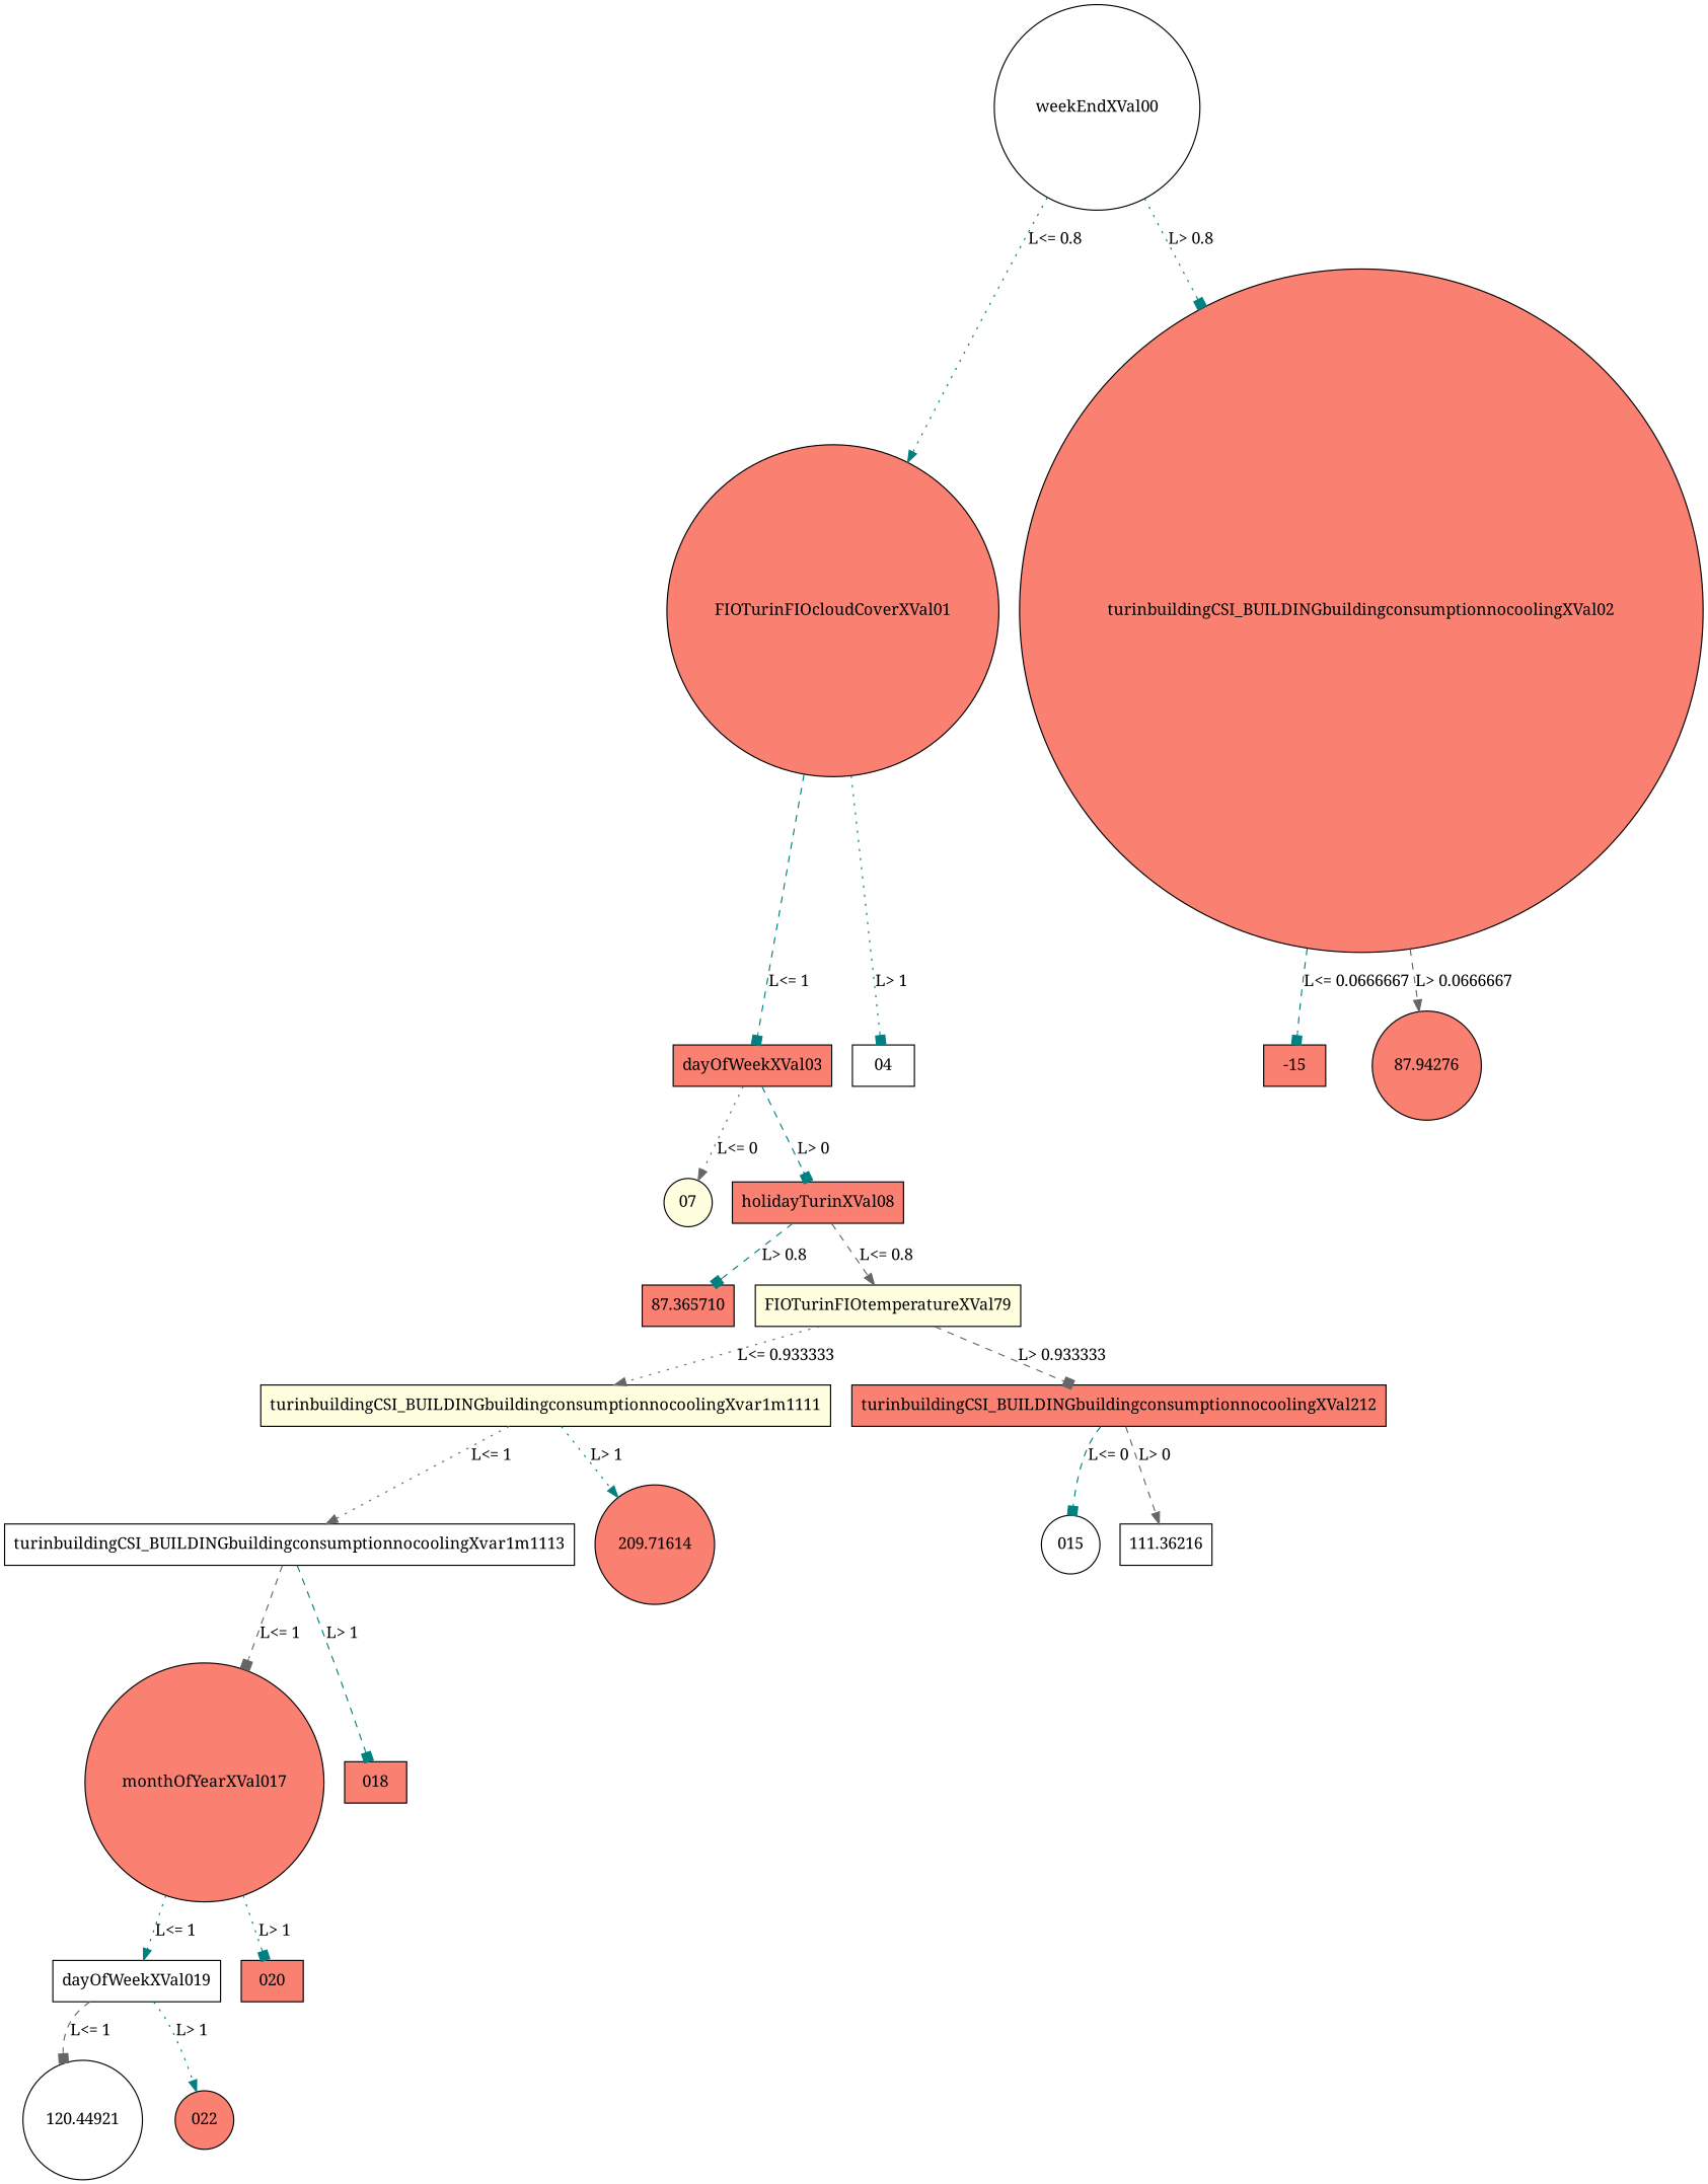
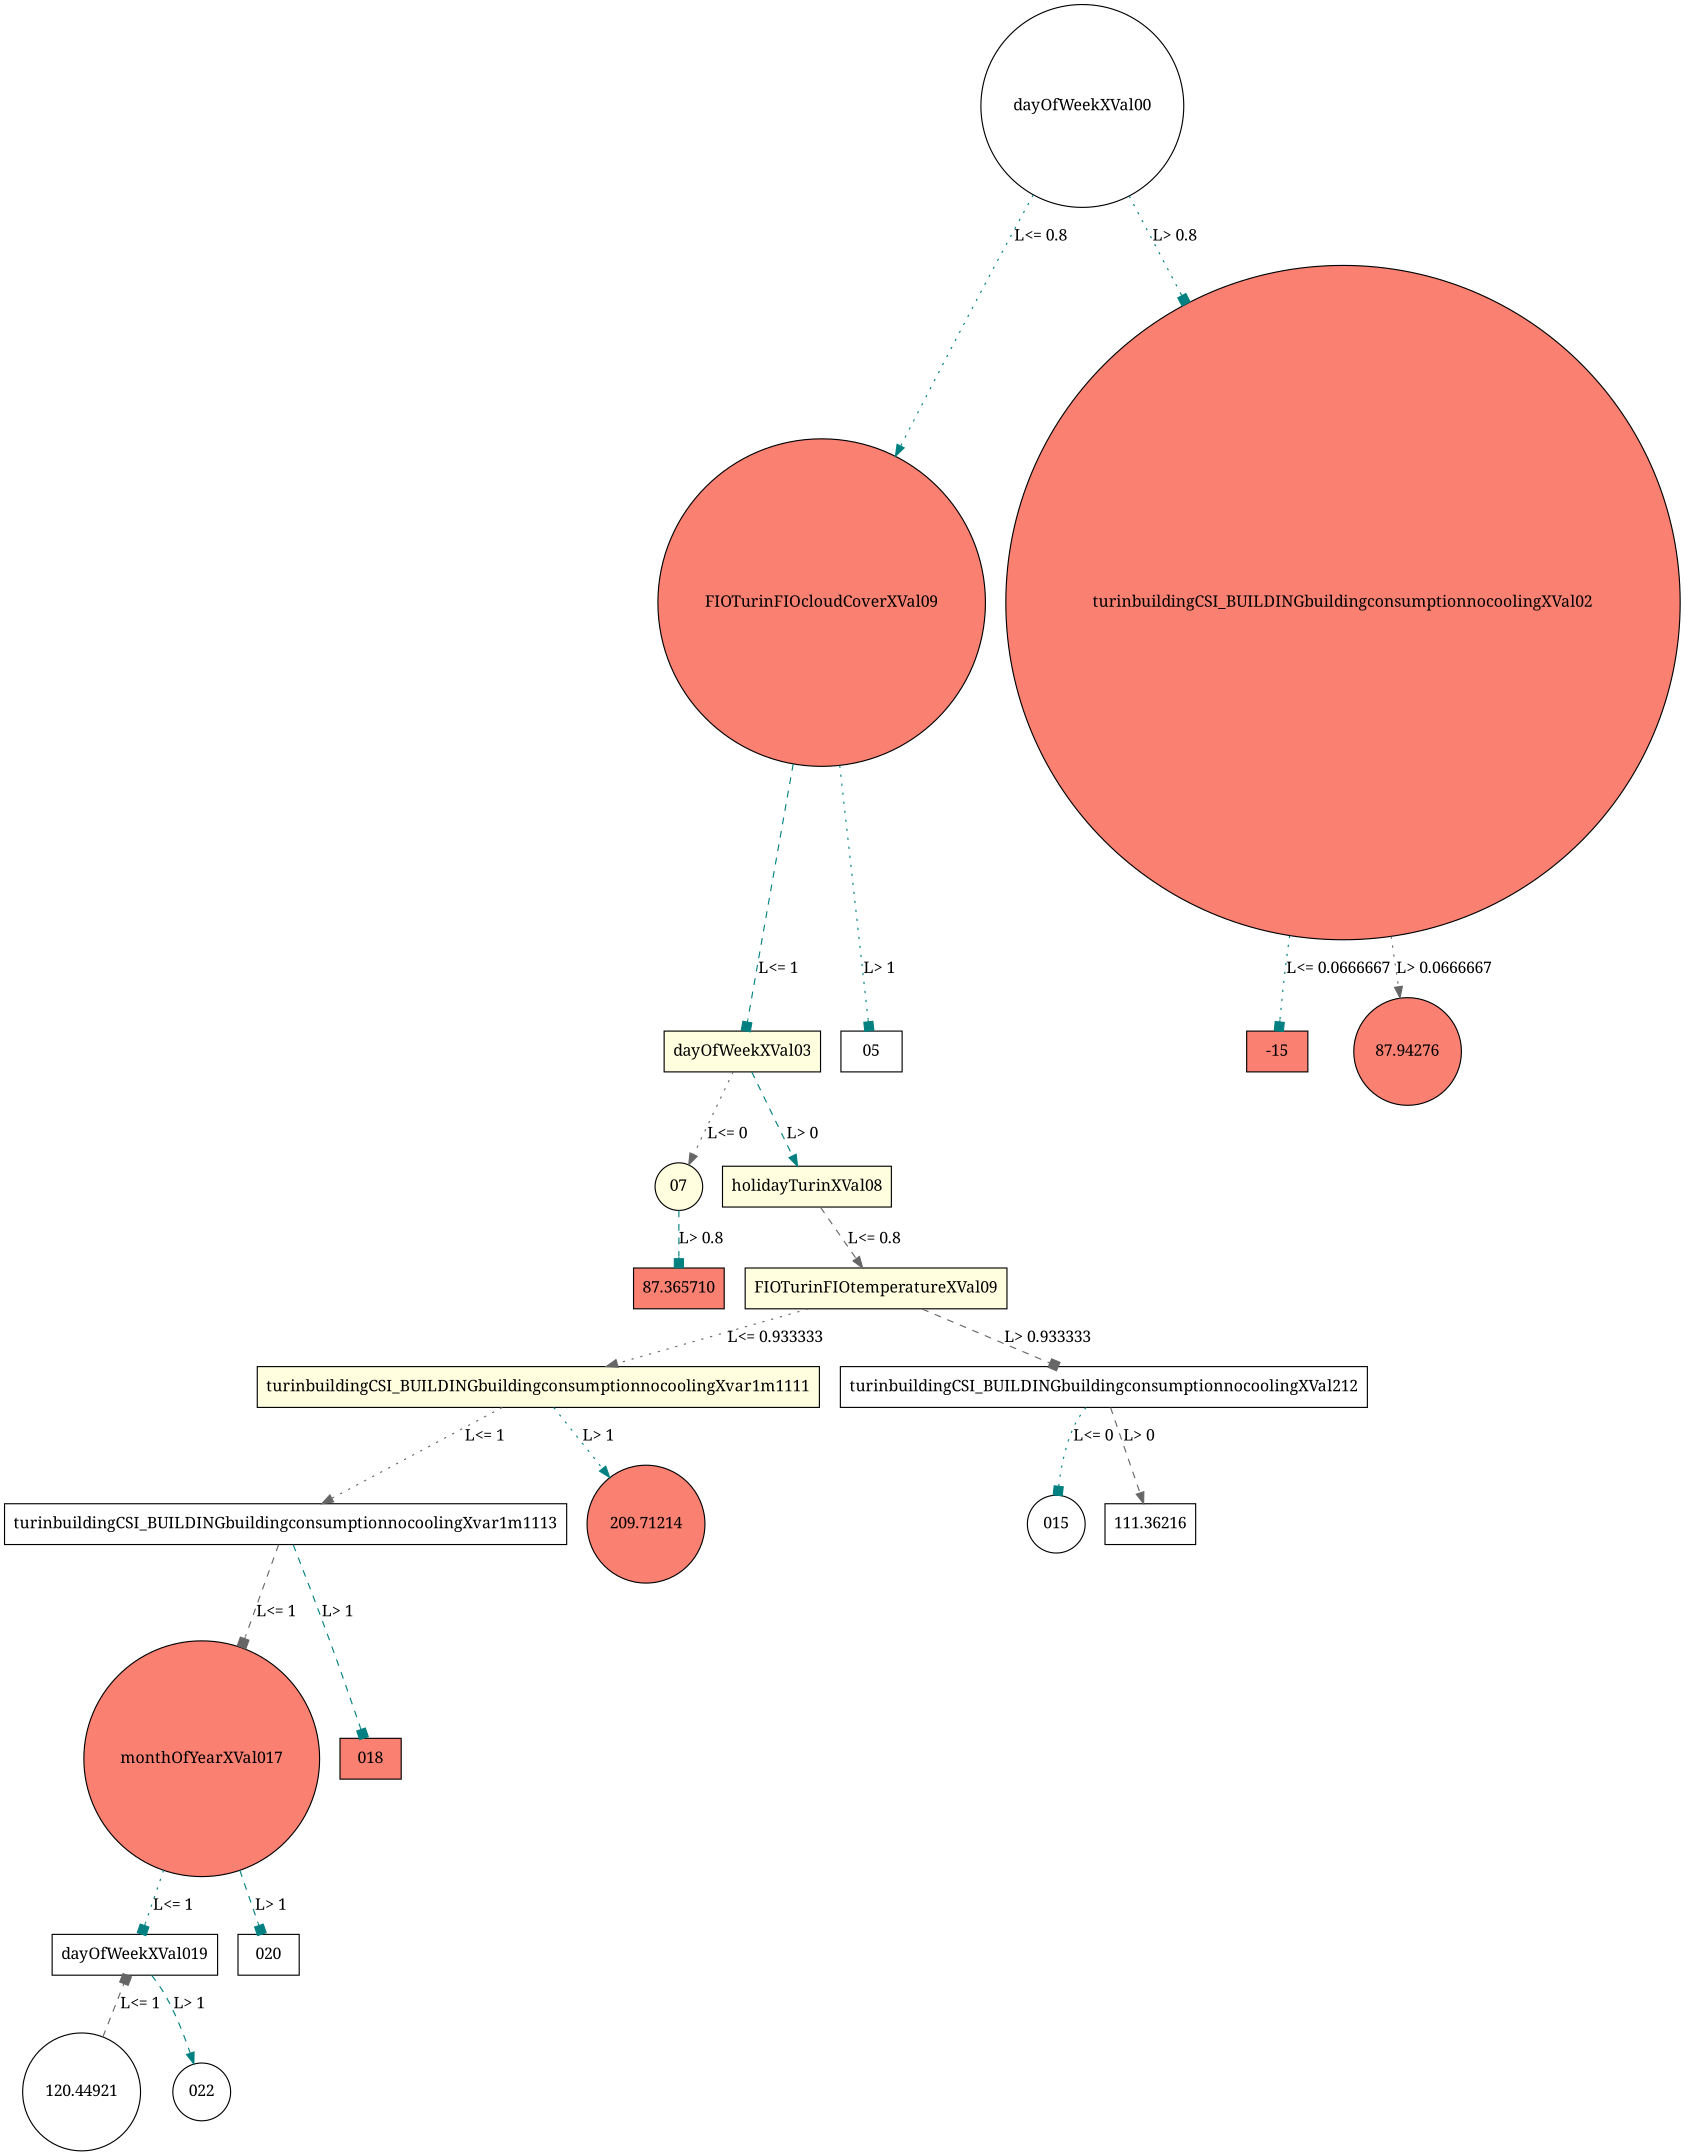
  digraph {
    fontname="Noto Serif"
    node [fillcolor=salmon fontname="Noto Serif" shape=box style=filled]
    edge [arrowhead=box color=teal fontname="Noto Serif" style=dotted]
-   weekEndXVal00 [fillcolor=white shape=circle]
-   FIOTurinFIOcloudCoverXVal01 [shape=circle]
+   weekEndXVal00 [fillcolor=white shape=circle label=dayOfWeekXVal00]
+   FIOTurinFIOcloudCoverXVal01 [shape=circle label=FIOTurinFIOcloudCoverXVal09]
    turinbuildingCSI_BUILDINGbuildingconsumptionnocoolingXVal02 [shape=circle]
-   dayOfWeekXVal03
-   04 [fillcolor=white]
+   dayOfWeekXVal03 [fillcolor=lightyellow]
+   04 [fillcolor=white label=05]
    -15
    87.94276 [shape=circle]
    07 [fillcolor=lightyellow shape=circle]
-   holidayTurinXVal08
-   FIOTurinFIOtemperatureXVal09 [fillcolor=lightyellow label=FIOTurinFIOtemperatureXVal79]
+   holidayTurinXVal08 [fillcolor=lightyellow]
+   FIOTurinFIOtemperatureXVal09 [fillcolor=lightyellow]
    87.365710
    turinbuildingCSI_BUILDINGbuildingconsumptionnocoolingXvar1m1111 [fillcolor=lightyellow]
-   turinbuildingCSI_BUILDINGbuildingconsumptionnocoolingXVal212
+   turinbuildingCSI_BUILDINGbuildingconsumptionnocoolingXVal212 [fillcolor=white]
    turinbuildingCSI_BUILDINGbuildingconsumptionnocoolingXvar1m1113 [fillcolor=white]
-   209.71214 [shape=circle label=209.71614]
+   209.71214 [shape=circle]
    015 [fillcolor=white shape=circle]
    n17 [fillcolor=white label=111.36216]
    monthOfYearXVal017 [shape=circle]
    018
    dayOfWeekXVal019 [fillcolor=white]
-   020
+   020 [fillcolor=white]
    n22 [fillcolor=white label=120.44921 shape=circle]
-   022 [shape=circle]
+   022 [fillcolor=white shape=circle]
    weekEndXVal00 -> FIOTurinFIOcloudCoverXVal01 [arrowhead=normal label="L<= 0.8"]
    weekEndXVal00 -> turinbuildingCSI_BUILDINGbuildingconsumptionnocoolingXVal02 [label="L> 0.8"]
    FIOTurinFIOcloudCoverXVal01 -> dayOfWeekXVal03 [label="L<= 1" style=dashed]
    FIOTurinFIOcloudCoverXVal01 -> 04 [label="L> 1"]
-   turinbuildingCSI_BUILDINGbuildingconsumptionnocoolingXVal02 -> -15 [label="L<= 0.0666667" style=dashed]
-   turinbuildingCSI_BUILDINGbuildingconsumptionnocoolingXVal02 -> 87.94276 [arrowhead=normal color=gray40 label="L> 0.0666667" style=dashed]
+   turinbuildingCSI_BUILDINGbuildingconsumptionnocoolingXVal02 -> -15 [label="L<= 0.0666667"]
+   turinbuildingCSI_BUILDINGbuildingconsumptionnocoolingXVal02 -> 87.94276 [arrowhead=normal color=gray40 label="L> 0.0666667"]
    dayOfWeekXVal03 -> 07 [arrowhead=normal color=gray40 label="L<= 0"]
-   dayOfWeekXVal03 -> holidayTurinXVal08 [label="L> 0" style=dashed]
+   dayOfWeekXVal03 -> holidayTurinXVal08 [arrowhead=normal label="L> 0" style=dashed]
    holidayTurinXVal08 -> FIOTurinFIOtemperatureXVal09 [arrowhead=normal color=gray40 label="L<= 0.8" style=dashed]
-   holidayTurinXVal08 -> 87.365710 [label="L> 0.8" style=dashed]
+   07 -> 87.365710 [label="L> 0.8" style=dashed]
    FIOTurinFIOtemperatureXVal09 -> turinbuildingCSI_BUILDINGbuildingconsumptionnocoolingXvar1m1111 [arrowhead=normal color=gray40 label="L<= 0.933333"]
    FIOTurinFIOtemperatureXVal09 -> turinbuildingCSI_BUILDINGbuildingconsumptionnocoolingXVal212 [color=gray40 label="L> 0.933333" style=dashed]
    turinbuildingCSI_BUILDINGbuildingconsumptionnocoolingXvar1m1111 -> turinbuildingCSI_BUILDINGbuildingconsumptionnocoolingXvar1m1113 [arrowhead=normal color=gray40 label="L<= 1"]
    turinbuildingCSI_BUILDINGbuildingconsumptionnocoolingXvar1m1111 -> 209.71214 [arrowhead=normal label="L> 1"]
-   turinbuildingCSI_BUILDINGbuildingconsumptionnocoolingXVal212 -> 015 [label="L<= 0" style=dashed]
+   turinbuildingCSI_BUILDINGbuildingconsumptionnocoolingXVal212 -> 015 [label="L<= 0"]
    turinbuildingCSI_BUILDINGbuildingconsumptionnocoolingXVal212 -> n17 [arrowhead=normal color=gray40 label="L> 0" style=dashed]
    turinbuildingCSI_BUILDINGbuildingconsumptionnocoolingXvar1m1113 -> monthOfYearXVal017 [color=gray40 label="L<= 1" style=dashed]
    turinbuildingCSI_BUILDINGbuildingconsumptionnocoolingXvar1m1113 -> 018 [label="L> 1" style=dashed]
-   monthOfYearXVal017 -> dayOfWeekXVal019 [arrowhead=normal label="L<= 1"]
-   monthOfYearXVal017 -> 020 [label="L> 1"]
-   dayOfWeekXVal019 -> n22 [color=gray40 label="L<= 1" style=dashed]
-   dayOfWeekXVal019 -> 022 [arrowhead=normal label="L> 1"]
+   monthOfYearXVal017 -> dayOfWeekXVal019 [label="L<= 1"]
+   monthOfYearXVal017 -> 020 [label="L> 1" style=dashed]
+   n22 -> dayOfWeekXVal019 [color=gray40 label="L<= 1" style=dashed]
+   dayOfWeekXVal019 -> 022 [arrowhead=normal label="L> 1" style=dashed]
  }
